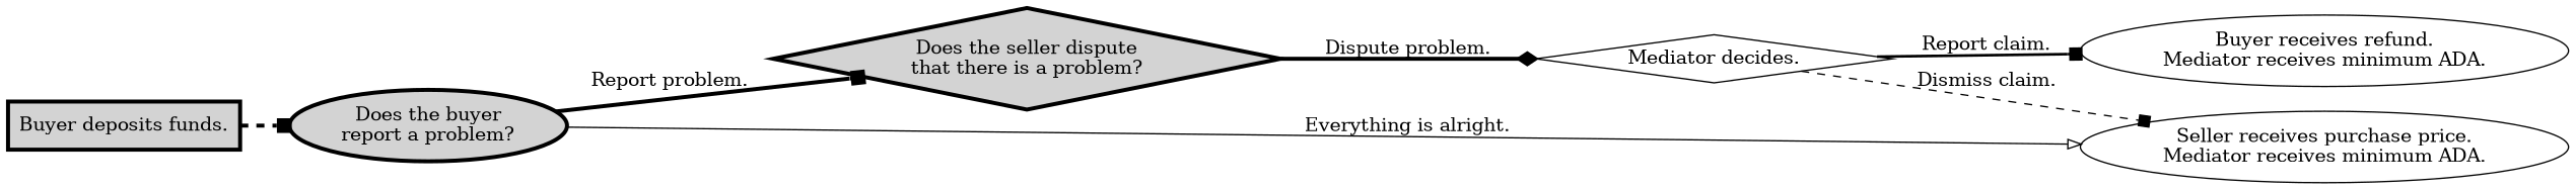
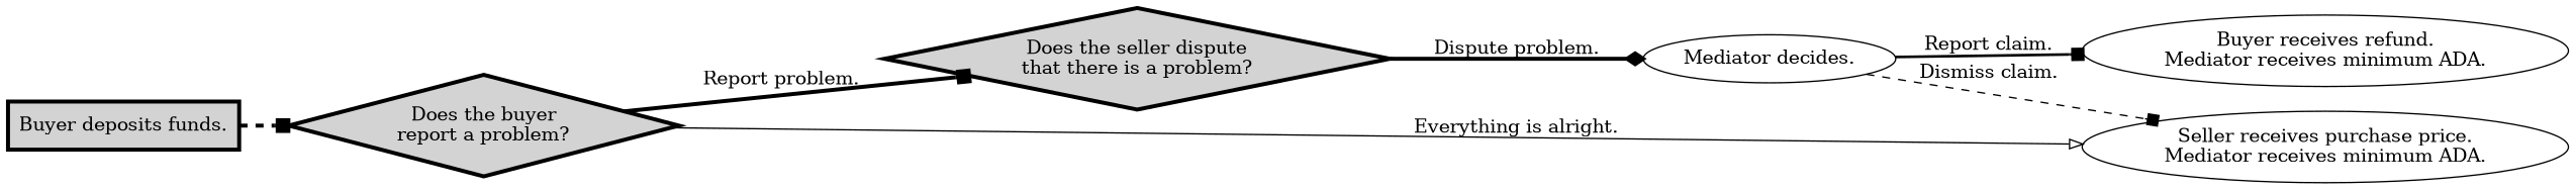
  digraph {
    rankdir=LR
    node [shape=diamond]
    edge [arrowhead=box style=dashed]
    n1 [fillcolor=lightgray label="Buyer deposits funds." penwidth=3 shape=rectangle style=filled]
-   n2 [fillcolor=lightgray label="Does the buyer\nreport a problem?" penwidth=3 shape=ellipse style=filled]
+   n2 [fillcolor=lightgray label="Does the buyer\nreport a problem?" penwidth=3 style=filled]
    n3 [fillcolor=lightgray label="Does the seller dispute\nthat there is a problem?" penwidth=3 style=filled]
    n4 [label="Seller receives purchase price.\nMediator receives minimum ADA." shape=oval]
-   n5 [label="Mediator decides."]
+   n5 [label="Mediator decides." shape=ellipse]
    n6 [label="Buyer receives refund.\nMediator receives minimum ADA." shape=oval]
    n1 -> n2 [penwidth=3]
    n2 -> n3 [label="Report problem." penwidth=3 style=solid]
    n2 -> n4 [arrowhead=onormal label="Everything is alright." style=solid]
    n3 -> n5 [arrowhead=diamond label="Dispute problem." penwidth=3 style=bold]
    n5 -> n4 [label="Dismiss claim."]
    n5 -> n6 [label="Report claim." style=bold]
  }
